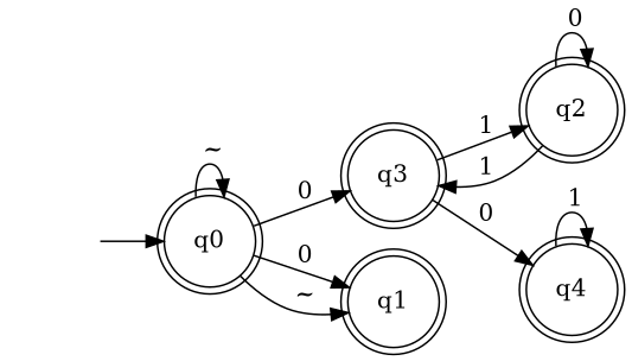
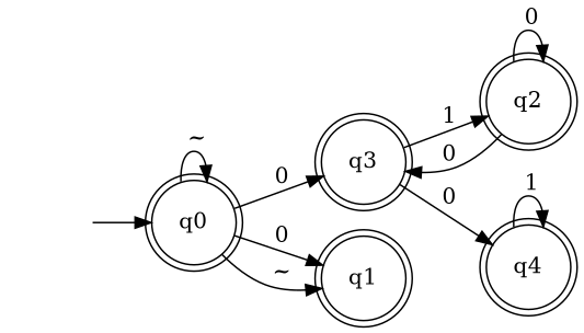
  digraph {
    d2tstyleonly=true
    rankdir=LR
    node [shape=doublecircle]
    " " [shape=none]
    q0
    q3
    q1
    q2
    q4
    " " -> q0
    q0 -> q0 [label=" ~"]
    q0 -> q3 [label=" 0"]
    q0 -> q1 [label=" 0"]
    q0 -> q1 [label=" ~"]
    q3 -> q2 [label=" 1"]
    q3 -> q4 [label=" 0"]
-   q2 -> q3 [label=" 1"]
+   q2 -> q3 [label=" 0"]
    q2 -> q2 [label=" 0"]
    q4 -> q4 [label=" 1"]
  }
